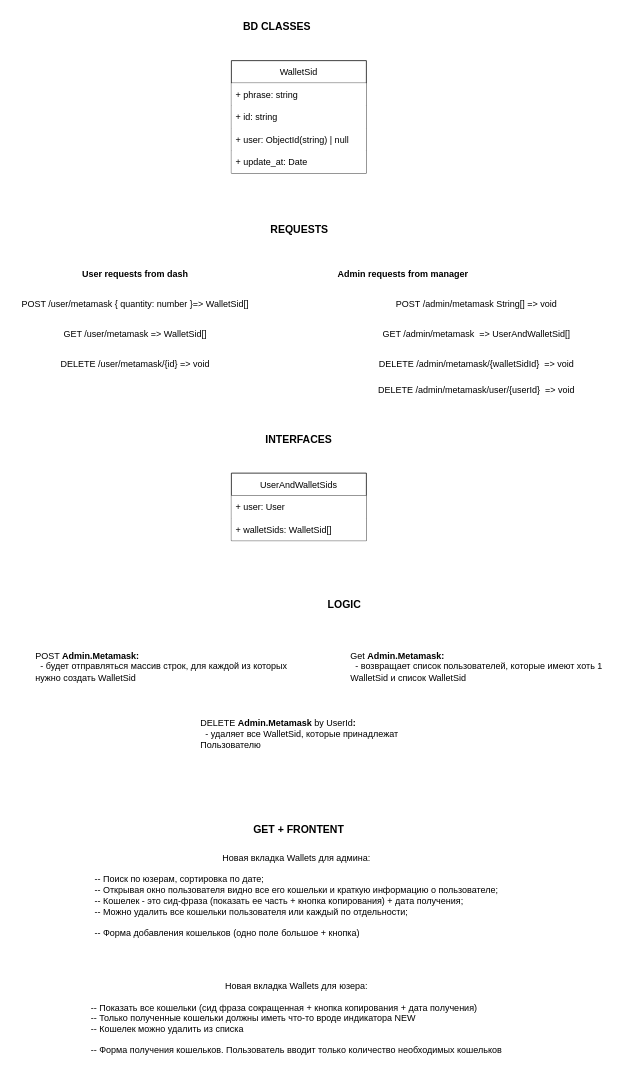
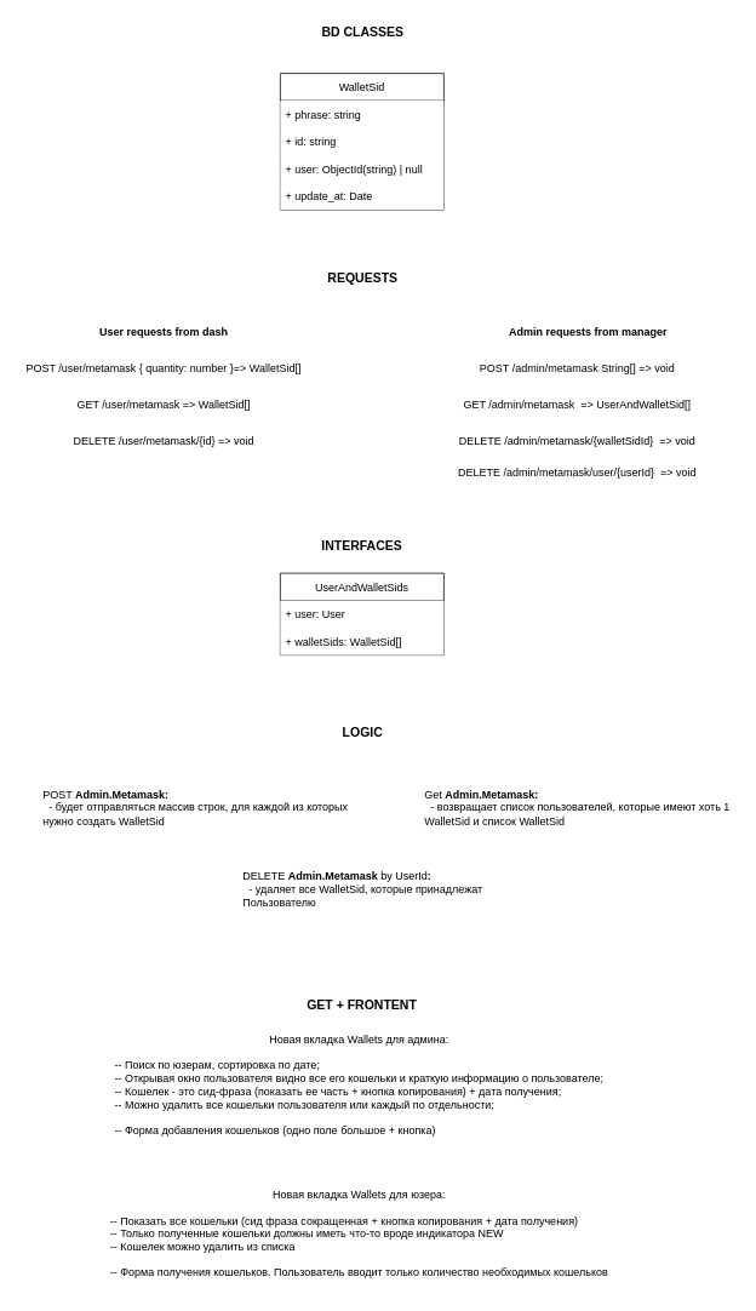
  <mxCell id="0" />
  <mxCell id="1" parent="0" />
- <mxCell id="2" value="BD CLASSES" style="text;html=1;strokeColor=none;fillColor=none;align=center;verticalAlign=middle;whiteSpace=wrap;rounded=0;fontSize=14;fontStyle=1" vertex="1" parent="1"><mxGeometry x="226" y="20" width="286" height="30" as="geometry" /></mxCell>
+ <mxCell id="2" value="BD CLASSES" style="text;html=1;strokeColor=none;fillColor=none;align=center;verticalAlign=middle;whiteSpace=wrap;rounded=0;fontSize=14;fontStyle=1" vertex="1" parent="1"><mxGeometry x="256" y="20" width="286" height="30" as="geometry" /></mxCell>
  <mxCell id="3" value="WalletSid" style="swimlane;fontStyle=0;childLayout=stackLayout;horizontal=1;startSize=30;horizontalStack=0;resizeParent=1;resizeParentMax=0;resizeLast=0;collapsible=1;marginBottom=0;" vertex="1" parent="1"><mxGeometry x="308" y="80" width="180" height="150" as="geometry"><mxRectangle x="590" y="750" width="70" height="30" as="alternateBounds" /></mxGeometry></mxCell>
  <mxCell id="4" value="+ phrase: string" style="text;align=left;verticalAlign=middle;spacingLeft=4;spacingRight=4;overflow=hidden;points=[[0,0.5],[1,0.5]];portConstraint=eastwest;rotatable=0;fillColor=default;" vertex="1" parent="3"><mxGeometry y="30" width="180" height="30" as="geometry" /></mxCell>
  <mxCell id="5" value="+ id: string" style="text;strokeColor=none;fillColor=default;align=left;verticalAlign=middle;spacingLeft=4;spacingRight=4;overflow=hidden;points=[[0,0.5],[1,0.5]];portConstraint=eastwest;rotatable=0;" vertex="1" parent="3"><mxGeometry y="60" width="180" height="30" as="geometry" /></mxCell>
  <mxCell id="6" value="+ user: ObjectId(string) | null" style="text;strokeColor=none;fillColor=default;align=left;verticalAlign=middle;spacingLeft=4;spacingRight=4;overflow=hidden;points=[[0,0.5],[1,0.5]];portConstraint=eastwest;rotatable=0;" vertex="1" parent="3"><mxGeometry y="90" width="180" height="30" as="geometry" /></mxCell>
  <mxCell id="7" value="+ update_at: Date" style="text;strokeColor=none;fillColor=default;align=left;verticalAlign=middle;spacingLeft=4;spacingRight=4;overflow=hidden;points=[[0,0.5],[1,0.5]];portConstraint=eastwest;rotatable=0;" vertex="1" parent="3"><mxGeometry y="120" width="180" height="30" as="geometry" /></mxCell>
  <mxCell id="8" value="REQUESTS" style="text;html=1;strokeColor=none;fillColor=none;align=center;verticalAlign=middle;whiteSpace=wrap;rounded=0;fontSize=14;fontStyle=1" vertex="1" parent="1"><mxGeometry x="256" y="290" width="286" height="30" as="geometry" /></mxCell>
  <mxCell id="9" value="User requests from dash" style="text;html=1;strokeColor=none;fillColor=none;align=center;verticalAlign=middle;whiteSpace=wrap;rounded=0;fontStyle=1" vertex="1" parent="1"><mxGeometry x="75" y="350" width="210" height="30" as="geometry" /></mxCell>
  <mxCell id="10" value="POST /user/metamask { quantity: number }=&amp;gt; WalletSid[]" style="text;html=1;strokeColor=none;fillColor=none;align=center;verticalAlign=middle;whiteSpace=wrap;rounded=0;" vertex="1" parent="1"><mxGeometry x="20" y="390" width="320" height="30" as="geometry" /></mxCell>
  <mxCell id="11" value="GET /user/metamask =&amp;gt; WalletSid[]" style="text;html=1;strokeColor=none;fillColor=none;align=center;verticalAlign=middle;whiteSpace=wrap;rounded=0;" vertex="1" parent="1"><mxGeometry x="20" y="430" width="320" height="30" as="geometry" /></mxCell>
- <mxCell id="12" value="Admin requests from manager" style="text;html=1;strokeColor=none;fillColor=none;align=center;verticalAlign=middle;whiteSpace=wrap;rounded=0;fontStyle=1" vertex="1" parent="1"><mxGeometry x="432" y="350" width="210" height="30" as="geometry" /></mxCell>
+ <mxCell id="12" value="Admin requests from manager" style="text;html=1;strokeColor=none;fillColor=none;align=center;verticalAlign=middle;whiteSpace=wrap;rounded=0;fontStyle=1" vertex="1" parent="1"><mxGeometry x="542" y="350" width="210" height="30" as="geometry" /></mxCell>
  <mxCell id="13" value="POST /admin/metamask String[] =&amp;gt; void" style="text;html=1;strokeColor=none;fillColor=none;align=center;verticalAlign=middle;whiteSpace=wrap;rounded=0;" vertex="1" parent="1"><mxGeometry x="465" y="390" width="340" height="30" as="geometry" /></mxCell>
  <mxCell id="14" value="GET /admin/metamask&amp;nbsp; =&amp;gt; UserAndWalletSid[]" style="text;html=1;strokeColor=none;fillColor=none;align=center;verticalAlign=middle;whiteSpace=wrap;rounded=0;" vertex="1" parent="1"><mxGeometry x="465" y="430" width="340" height="30" as="geometry" /></mxCell>
  <mxCell id="15" value="DELETE /user/metamask/{id} =&amp;gt; void" style="text;html=1;strokeColor=none;fillColor=none;align=center;verticalAlign=middle;whiteSpace=wrap;rounded=0;" vertex="1" parent="1"><mxGeometry x="20" y="470" width="320" height="30" as="geometry" /></mxCell>
  <mxCell id="16" value="DELETE /admin/metamask/{walletSidId}&amp;nbsp; =&amp;gt; void" style="text;html=1;strokeColor=none;fillColor=none;align=center;verticalAlign=middle;whiteSpace=wrap;rounded=0;" vertex="1" parent="1"><mxGeometry x="460" y="470" width="350" height="30" as="geometry" /></mxCell>
- <mxCell id="17" value="INTERFACES" style="text;html=1;strokeColor=none;fillColor=none;align=center;verticalAlign=middle;whiteSpace=wrap;rounded=0;fontSize=14;fontStyle=1" vertex="1" parent="1"><mxGeometry x="255" y="570" width="286" height="30" as="geometry" /></mxCell>
+ <mxCell id="17" value="INTERFACES" style="text;html=1;strokeColor=none;fillColor=none;align=center;verticalAlign=middle;whiteSpace=wrap;rounded=0;fontSize=14;fontStyle=1" vertex="1" parent="1"><mxGeometry x="255" y="585" width="286" height="30" as="geometry" /></mxCell>
  <mxCell id="18" value="UserAndWalletSids" style="swimlane;fontStyle=0;childLayout=stackLayout;horizontal=1;startSize=30;horizontalStack=0;resizeParent=1;resizeParentMax=0;resizeLast=0;collapsible=1;marginBottom=0;" vertex="1" parent="1"><mxGeometry x="308" y="630" width="180" height="90" as="geometry"><mxRectangle x="590" y="750" width="70" height="30" as="alternateBounds" /></mxGeometry></mxCell>
  <mxCell id="19" value="+ user: User" style="text;align=left;verticalAlign=middle;spacingLeft=4;spacingRight=4;overflow=hidden;points=[[0,0.5],[1,0.5]];portConstraint=eastwest;rotatable=0;fillColor=default;" vertex="1" parent="18"><mxGeometry y="30" width="180" height="30" as="geometry" /></mxCell>
  <mxCell id="20" value="+ walletSids: WalletSid[]" style="text;strokeColor=none;fillColor=default;align=left;verticalAlign=middle;spacingLeft=4;spacingRight=4;overflow=hidden;points=[[0,0.5],[1,0.5]];portConstraint=eastwest;rotatable=0;" vertex="1" parent="18"><mxGeometry y="60" width="180" height="30" as="geometry" /></mxCell>
  <mxCell id="21" value="DELETE /admin/metamask/user/{userId}&amp;nbsp; =&amp;gt; void" style="text;html=1;strokeColor=none;fillColor=none;align=center;verticalAlign=middle;whiteSpace=wrap;rounded=0;" vertex="1" parent="1"><mxGeometry x="460" y="505" width="350" height="30" as="geometry" /></mxCell>
- <mxCell id="22" value="LOGIC" style="text;html=1;strokeColor=none;fillColor=none;align=center;verticalAlign=middle;whiteSpace=wrap;rounded=0;fontSize=14;fontStyle=1" vertex="1" parent="1"><mxGeometry x="316" y="790" width="286" height="30" as="geometry" /></mxCell>
+ <mxCell id="22" value="LOGIC" style="text;html=1;strokeColor=none;fillColor=none;align=center;verticalAlign=middle;whiteSpace=wrap;rounded=0;fontSize=14;fontStyle=1" vertex="1" parent="1"><mxGeometry x="256" y="790" width="286" height="30" as="geometry" /></mxCell>
  <mxCell id="23" value="POST &lt;b&gt;Admin.Metamask:&lt;/b&gt;&lt;br&gt;&lt;b&gt;&amp;nbsp;&amp;nbsp;&lt;/b&gt;- будет отправляться массив строк, для каждой из которых нужно создать WalletSid&lt;br&gt;&amp;nbsp;" style="text;html=1;strokeColor=none;fillColor=none;align=left;verticalAlign=top;whiteSpace=wrap;rounded=0;" vertex="1" parent="1"><mxGeometry x="45" y="860" width="340" height="50" as="geometry" /></mxCell>
  <mxCell id="24" value="Get &lt;b&gt;Admin.Metamask:&lt;br&gt;&amp;nbsp;&amp;nbsp;&lt;/b&gt;- возвращает список пользователей, которые имеют хоть 1 WalletSid и список WalletSid" style="text;html=1;strokeColor=none;fillColor=none;align=left;verticalAlign=top;whiteSpace=wrap;rounded=0;" vertex="1" parent="1"><mxGeometry x="465" y="860" width="340" height="50" as="geometry" /></mxCell>
  <mxCell id="25" value="DELETE&amp;nbsp;&lt;b&gt;Admin.Metamask &lt;/b&gt;by UserId&lt;b&gt;:&lt;br&gt;&amp;nbsp;&amp;nbsp;&lt;/b&gt;- удаляет все WalletSid, которые принадлежат Пользователю" style="text;html=1;strokeColor=none;fillColor=none;align=left;verticalAlign=top;whiteSpace=wrap;rounded=0;" vertex="1" parent="1"><mxGeometry x="265" y="950" width="340" height="50" as="geometry" /></mxCell>
  <mxCell id="26" value="GET + FRONTENT" style="text;html=1;strokeColor=none;fillColor=none;align=center;verticalAlign=middle;whiteSpace=wrap;rounded=0;fontSize=14;fontStyle=1" vertex="1" parent="1"><mxGeometry x="255" y="1090" width="286" height="30" as="geometry" /></mxCell>
  <mxCell id="27" value="Новая вкладка Wallets для админа:&lt;br&gt;&lt;br&gt;&lt;div style=&quot;text-align: left;&quot;&gt;&lt;span style=&quot;background-color: initial;&quot;&gt;-- Поиск по юзерам, сортировка по дате;&lt;/span&gt;&lt;/div&gt;&lt;div style=&quot;text-align: left;&quot;&gt;&lt;span style=&quot;background-color: initial;&quot;&gt;-- Открывая окно пользователя видно все его кошельки и краткую информацию о пользователе;&lt;/span&gt;&lt;/div&gt;&lt;div style=&quot;text-align: left;&quot;&gt;&lt;span style=&quot;background-color: initial;&quot;&gt;-- Кошелек - это сид-фраза (показать ее часть + кнопка копирования) + дата получения;&lt;/span&gt;&lt;/div&gt;&lt;div style=&quot;text-align: left;&quot;&gt;&lt;span style=&quot;background-color: initial;&quot;&gt;-- Можно удалить все кошельки пользователя или каждый по отдельности;&lt;/span&gt;&lt;/div&gt;&lt;div style=&quot;text-align: left;&quot;&gt;&lt;span style=&quot;background-color: initial;&quot;&gt;&lt;br&gt;&lt;/span&gt;&lt;/div&gt;&lt;div style=&quot;text-align: left;&quot;&gt;&lt;span style=&quot;background-color: initial;&quot;&gt;-- Форма добавления кошельков (одно поле большое + кнопка)&lt;/span&gt;&lt;/div&gt;&lt;br&gt;&amp;nbsp;" style="text;html=1;strokeColor=none;fillColor=none;align=center;verticalAlign=top;whiteSpace=wrap;rounded=0;" vertex="1" parent="1"><mxGeometry x="115" y="1129" width="560" height="141" as="geometry" /></mxCell>
  <mxCell id="28" value="Новая вкладка Wallets для юзера:&lt;br&gt;&lt;br&gt;&lt;div style=&quot;text-align: left;&quot;&gt;&lt;span style=&quot;background-color: initial;&quot;&gt;-- Показать все кошельки (сид фраза сокращенная + кнопка копирования + дата получения)&lt;br&gt;-- Только полученные кошельки должны иметь что-то вроде индикатора NEW&lt;br&gt;-- Кошелек можно удалить из списка&lt;/span&gt;&lt;/div&gt;&lt;div style=&quot;text-align: left;&quot;&gt;&lt;span style=&quot;background-color: initial;&quot;&gt;&lt;br&gt;-- Форма получения кошельков. Пользователь вводит только количество необходимых кошельков&lt;/span&gt;&lt;/div&gt;&lt;br&gt;&amp;nbsp;" style="text;html=1;strokeColor=none;fillColor=none;align=center;verticalAlign=top;whiteSpace=wrap;rounded=0;" vertex="1" parent="1"><mxGeometry x="115" y="1300" width="560" height="120" as="geometry" /></mxCell>
